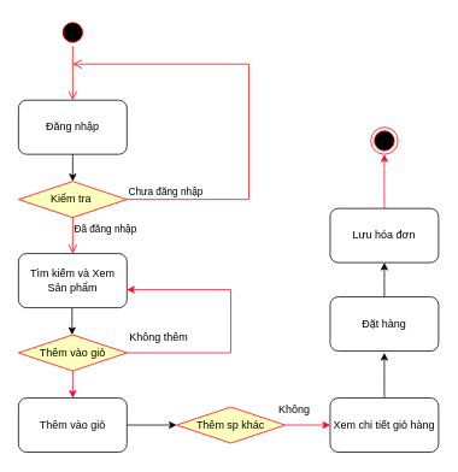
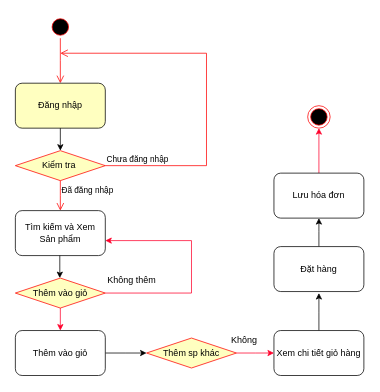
  <mxCell id="0" />
  <mxCell id="1" parent="0" />
  <mxCell id="2" value="" style="ellipse;html=1;shape=startState;fillColor=#000000;strokeColor=#ff0000;" vertex="1" parent="1"><mxGeometry x="65" y="20" width="30" height="30" as="geometry" /></mxCell>
  <mxCell id="3" value="" style="edgeStyle=orthogonalEdgeStyle;html=1;verticalAlign=bottom;endArrow=open;endSize=8;strokeColor=#ff0000;rounded=0;" edge="1" source="2" parent="1"><mxGeometry relative="1" as="geometry"><mxPoint x="80" y="110" as="targetPoint" /></mxGeometry></mxCell>
- <mxCell id="4" value="Đăng nhập" style="rounded=1;whiteSpace=wrap;html=1;" vertex="1" parent="1"><mxGeometry x="20" y="110" width="120" height="60" as="geometry" /></mxCell>
+ <mxCell id="4" value="Đăng nhập" style="rounded=1;whiteSpace=wrap;html=1;fillColor=#ffffc0;" vertex="1" parent="1"><mxGeometry x="20" y="110" width="120" height="60" as="geometry" /></mxCell>
  <mxCell id="5" value="" style="endArrow=classic;html=1;rounded=0;exitX=0.5;exitY=1;exitDx=0;exitDy=0;" edge="1" parent="1" source="4"><mxGeometry width="50" height="50" relative="1" as="geometry"><mxPoint x="335" y="240" as="sourcePoint" /><mxPoint x="80" y="200" as="targetPoint" /></mxGeometry></mxCell>
  <mxCell id="6" value="Kiểm tra&amp;nbsp;" style="rhombus;whiteSpace=wrap;html=1;fontColor=#000000;fillColor=#ffffc0;strokeColor=#ff0000;" vertex="1" parent="1"><mxGeometry x="20" y="200" width="120" height="40" as="geometry" /></mxCell>
  <mxCell id="7" value="Chưa đăng nhập" style="edgeStyle=orthogonalEdgeStyle;html=1;align=left;verticalAlign=bottom;endArrow=open;endSize=8;strokeColor=#ff0000;rounded=0;" edge="1" source="6" parent="1"><mxGeometry x="-1" relative="1" as="geometry"><mxPoint x="80" y="70" as="targetPoint" /><Array as="points"><mxPoint x="275" y="220" /><mxPoint x="275" y="70" /></Array></mxGeometry></mxCell>
  <mxCell id="8" value="Đã đăng nhập" style="edgeStyle=orthogonalEdgeStyle;html=1;align=left;verticalAlign=top;endArrow=open;endSize=8;strokeColor=#ff0000;rounded=0;" edge="1" source="6" parent="1"><mxGeometry x="-1" relative="1" as="geometry"><mxPoint x="80" y="280" as="targetPoint" /><Array as="points"><mxPoint x="80" y="260" /></Array></mxGeometry></mxCell>
  <mxCell id="9" value="Tìm kiếm và Xem Sản phẩm" style="rounded=1;whiteSpace=wrap;html=1;" vertex="1" parent="1"><mxGeometry x="20" y="280" width="120" height="60" as="geometry" /></mxCell>
  <mxCell id="10" value="" style="endArrow=classic;html=1;rounded=0;exitX=0.5;exitY=1;exitDx=0;exitDy=0;" edge="1" parent="1"><mxGeometry width="50" height="50" relative="1" as="geometry"><mxPoint x="79.29" y="340" as="sourcePoint" /><mxPoint x="79.29" y="370" as="targetPoint" /></mxGeometry></mxCell>
  <mxCell id="11" style="edgeStyle=orthogonalEdgeStyle;rounded=0;orthogonalLoop=1;jettySize=auto;html=1;strokeColor=#FF002B;" edge="1" parent="1" source="13" target="9"><mxGeometry relative="1" as="geometry"><mxPoint x="235" y="320" as="targetPoint" /><Array as="points"><mxPoint x="255" y="390" /><mxPoint x="255" y="320" /></Array></mxGeometry></mxCell>
  <mxCell id="12" style="edgeStyle=orthogonalEdgeStyle;rounded=0;orthogonalLoop=1;jettySize=auto;html=1;strokeColor=#FF002B;" edge="1" parent="1" source="13"><mxGeometry relative="1" as="geometry"><mxPoint x="80" y="440" as="targetPoint" /></mxGeometry></mxCell>
  <mxCell id="13" value="Thêm vào giỏ" style="rhombus;whiteSpace=wrap;html=1;fontColor=#000000;fillColor=#ffffc0;strokeColor=#ff0000;" vertex="1" parent="1"><mxGeometry x="20" y="370" width="120" height="40" as="geometry" /></mxCell>
  <mxCell id="14" value="Không thêm" style="text;html=1;align=center;verticalAlign=middle;resizable=0;points=[];autosize=1;strokeColor=none;fillColor=none;" vertex="1" parent="1"><mxGeometry x="130" y="358" width="90" height="30" as="geometry" /></mxCell>
  <mxCell id="15" style="edgeStyle=orthogonalEdgeStyle;rounded=0;orthogonalLoop=1;jettySize=auto;html=1;" edge="1" parent="1" source="16"><mxGeometry relative="1" as="geometry"><mxPoint x="195" y="470" as="targetPoint" /></mxGeometry></mxCell>
  <mxCell id="16" value="Thêm vào giỏ" style="rounded=1;whiteSpace=wrap;html=1;" vertex="1" parent="1"><mxGeometry x="20" y="440" width="120" height="60" as="geometry" /></mxCell>
  <mxCell id="17" style="edgeStyle=orthogonalEdgeStyle;rounded=0;orthogonalLoop=1;jettySize=auto;html=1;strokeColor=#FF002B;" edge="1" parent="1" source="18"><mxGeometry relative="1" as="geometry"><mxPoint x="365" y="470" as="targetPoint" /></mxGeometry></mxCell>
  <mxCell id="18" value="Thêm sp khác" style="rhombus;whiteSpace=wrap;html=1;fontColor=#000000;fillColor=#ffffc0;strokeColor=#ff0000;" vertex="1" parent="1"><mxGeometry x="195" y="450" width="120" height="40" as="geometry" /></mxCell>
  <mxCell id="19" style="edgeStyle=orthogonalEdgeStyle;rounded=0;orthogonalLoop=1;jettySize=auto;html=1;" edge="1" parent="1" source="20"><mxGeometry relative="1" as="geometry"><mxPoint x="425" y="390" as="targetPoint" /></mxGeometry></mxCell>
  <mxCell id="20" value="Xem chi tiết giỏ hàng" style="rounded=1;whiteSpace=wrap;html=1;" vertex="1" parent="1"><mxGeometry x="365" y="440" width="120" height="60" as="geometry" /></mxCell>
  <mxCell id="21" value="Không" style="text;html=1;align=center;verticalAlign=middle;resizable=0;points=[];autosize=1;strokeColor=none;fillColor=none;" vertex="1" parent="1"><mxGeometry x="295" y="438" width="60" height="30" as="geometry" /></mxCell>
  <mxCell id="22" style="edgeStyle=orthogonalEdgeStyle;rounded=0;orthogonalLoop=1;jettySize=auto;html=1;" edge="1" parent="1" source="23"><mxGeometry relative="1" as="geometry"><mxPoint x="425" y="290" as="targetPoint" /></mxGeometry></mxCell>
  <mxCell id="23" value="Đặt hàng" style="rounded=1;whiteSpace=wrap;html=1;" vertex="1" parent="1"><mxGeometry x="365" y="328" width="120" height="60" as="geometry" /></mxCell>
  <mxCell id="24" style="edgeStyle=orthogonalEdgeStyle;rounded=0;orthogonalLoop=1;jettySize=auto;html=1;strokeColor=#FF002B;" edge="1" parent="1" source="25" target="26"><mxGeometry relative="1" as="geometry" /></mxCell>
  <mxCell id="25" value="Lưu hóa đơn" style="rounded=1;whiteSpace=wrap;html=1;" vertex="1" parent="1"><mxGeometry x="365" y="230" width="120" height="60" as="geometry" /></mxCell>
  <mxCell id="26" value="" style="ellipse;html=1;shape=endState;fillColor=#000000;strokeColor=#ff0000;" vertex="1" parent="1"><mxGeometry x="410" y="140" width="30" height="30" as="geometry" /></mxCell>
